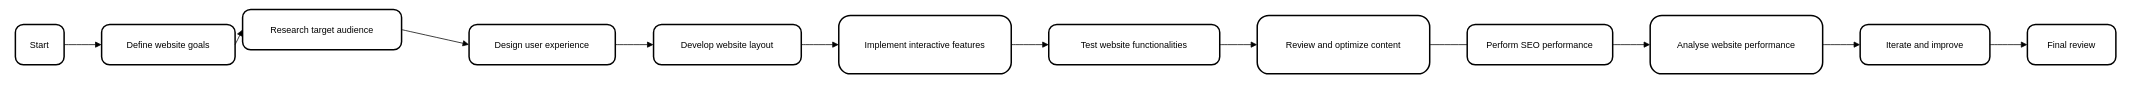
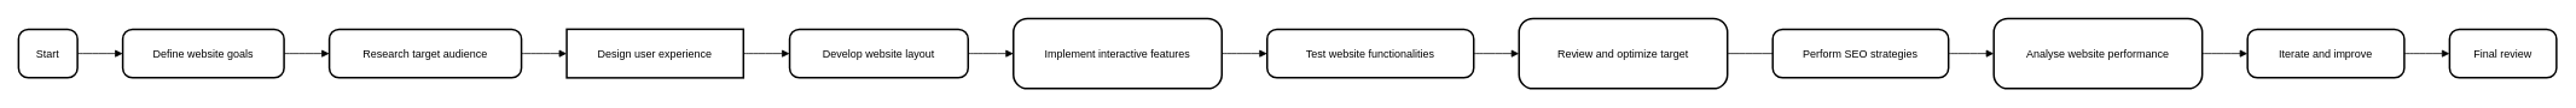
  <mxCell id="0" />
  <mxCell id="1" parent="0" />
  <mxCell id="2" value="Start" style="rounded=1;arcSize=20;strokeWidth=2" vertex="1" parent="1"><mxGeometry x="20" y="32" width="65" height="54" as="geometry" /></mxCell>
  <mxCell id="3" value="Define website goals" style="rounded=1;arcSize=20;strokeWidth=2" vertex="1" parent="1"><mxGeometry x="135" y="32" width="178" height="54" as="geometry" /></mxCell>
- <mxCell id="4" value="Research target audience" style="rounded=1;arcSize=20;strokeWidth=2" vertex="1" parent="1"><mxGeometry x="323" y="12" width="212" height="54" as="geometry" /></mxCell>
- <mxCell id="5" value="Design user experience" style="rounded=1;arcSize=20;strokeWidth=2" vertex="1" parent="1"><mxGeometry x="625" y="32" width="195" height="54" as="geometry" /></mxCell>
+ <mxCell id="4" value="Research target audience" style="rounded=1;arcSize=20;strokeWidth=2" vertex="1" parent="1"><mxGeometry x="363" y="32" width="212" height="54" as="geometry" /></mxCell>
+ <mxCell id="5" value="Design user experience" style="arcSize=20;strokeWidth=2;rounded=0;" vertex="1" parent="1"><mxGeometry x="625" y="32" width="195" height="54" as="geometry" /></mxCell>
  <mxCell id="6" value="Develop website layout" style="rounded=1;arcSize=20;strokeWidth=2" vertex="1" parent="1"><mxGeometry x="871" y="32" width="197" height="54" as="geometry" /></mxCell>
  <mxCell id="7" value="Implement interactive features" style="rounded=1;arcSize=20;strokeWidth=2" vertex="1" parent="1"><mxGeometry x="1118" y="20" width="230" height="78" as="geometry" /></mxCell>
  <mxCell id="8" value="Test website functionalities" style="rounded=1;arcSize=20;strokeWidth=2" vertex="1" parent="1"><mxGeometry x="1398" y="32" width="228" height="54" as="geometry" /></mxCell>
- <mxCell id="9" value="Review and optimize content" style="rounded=1;arcSize=20;strokeWidth=2" vertex="1" parent="1"><mxGeometry x="1676" y="20" width="230" height="78" as="geometry" /></mxCell>
- <mxCell id="10" value="Perform SEO performance" style="rounded=1;arcSize=20;strokeWidth=2" vertex="1" parent="1"><mxGeometry x="1956" y="32" width="194" height="54" as="geometry" /></mxCell>
+ <mxCell id="9" value="Review and optimize target" style="rounded=1;arcSize=20;strokeWidth=2" vertex="1" parent="1"><mxGeometry x="1676" y="20" width="230" height="78" as="geometry" /></mxCell>
+ <mxCell id="10" value="Perform SEO strategies" style="rounded=1;arcSize=20;strokeWidth=2" vertex="1" parent="1"><mxGeometry x="1956" y="32" width="194" height="54" as="geometry" /></mxCell>
  <mxCell id="11" value="Analyse website performance" style="rounded=1;arcSize=20;strokeWidth=2" vertex="1" parent="1"><mxGeometry x="2200" y="20" width="230" height="78" as="geometry" /></mxCell>
  <mxCell id="12" value="Iterate and improve" style="rounded=1;arcSize=20;strokeWidth=2" vertex="1" parent="1"><mxGeometry x="2480" y="32" width="173" height="54" as="geometry" /></mxCell>
  <mxCell id="13" value="Final review" style="rounded=1;arcSize=20;strokeWidth=2" vertex="1" parent="1"><mxGeometry x="2703" y="32" width="118" height="54" as="geometry" /></mxCell>
  <mxCell id="14" value="" style="curved=1;startArrow=none;endArrow=block;exitX=1;exitY=0.5;entryX=0;entryY=0.5;" edge="1" parent="1" source="2" target="3"><mxGeometry relative="1" as="geometry"><Array as="points" /></mxGeometry></mxCell>
  <mxCell id="15" value="" style="curved=1;startArrow=none;endArrow=block;exitX=1;exitY=0.5;entryX=0;entryY=0.5;" edge="1" parent="1" source="3" target="4"><mxGeometry relative="1" as="geometry"><Array as="points" /></mxGeometry></mxCell>
  <mxCell id="16" value="" style="curved=1;startArrow=none;endArrow=block;exitX=1;exitY=0.5;entryX=0;entryY=0.5;" edge="1" parent="1" source="4" target="5"><mxGeometry relative="1" as="geometry"><Array as="points" /></mxGeometry></mxCell>
  <mxCell id="17" value="" style="curved=1;startArrow=none;endArrow=block;exitX=1;exitY=0.5;entryX=0;entryY=0.5;" edge="1" parent="1" source="5" target="6"><mxGeometry relative="1" as="geometry"><Array as="points" /></mxGeometry></mxCell>
  <mxCell id="18" value="" style="curved=1;startArrow=none;endArrow=block;exitX=1;exitY=0.5;entryX=0;entryY=0.5;" edge="1" parent="1" source="6" target="7"><mxGeometry relative="1" as="geometry"><Array as="points" /></mxGeometry></mxCell>
  <mxCell id="19" value="" style="curved=1;startArrow=none;endArrow=block;exitX=1;exitY=0.5;entryX=0;entryY=0.5;" edge="1" parent="1" source="7" target="8"><mxGeometry relative="1" as="geometry"><Array as="points" /></mxGeometry></mxCell>
  <mxCell id="20" value="" style="curved=1;startArrow=none;endArrow=block;exitX=1;exitY=0.5;entryX=0;entryY=0.5;" edge="1" parent="1" source="8" target="9"><mxGeometry relative="1" as="geometry"><Array as="points" /></mxGeometry></mxCell>
  <mxCell id="21" value="" style="curved=1;startArrow=none;endArrow=none;exitX=1;exitY=0.5;entryX=0;entryY=0.5;" edge="1" parent="1" source="9" target="10"><mxGeometry relative="1" as="geometry"><Array as="points" /></mxGeometry></mxCell>
  <mxCell id="22" value="" style="curved=1;startArrow=none;endArrow=block;exitX=1;exitY=0.5;entryX=0;entryY=0.5;" edge="1" parent="1" source="10" target="11"><mxGeometry relative="1" as="geometry"><Array as="points" /></mxGeometry></mxCell>
  <mxCell id="23" value="" style="curved=1;startArrow=none;endArrow=block;exitX=1;exitY=0.5;entryX=0;entryY=0.5;" edge="1" parent="1" source="11" target="12"><mxGeometry relative="1" as="geometry"><Array as="points" /></mxGeometry></mxCell>
  <mxCell id="24" value="" style="curved=1;startArrow=none;endArrow=block;exitX=1;exitY=0.5;entryX=0;entryY=0.5;" edge="1" parent="1" source="12" target="13"><mxGeometry relative="1" as="geometry"><Array as="points" /></mxGeometry></mxCell>
